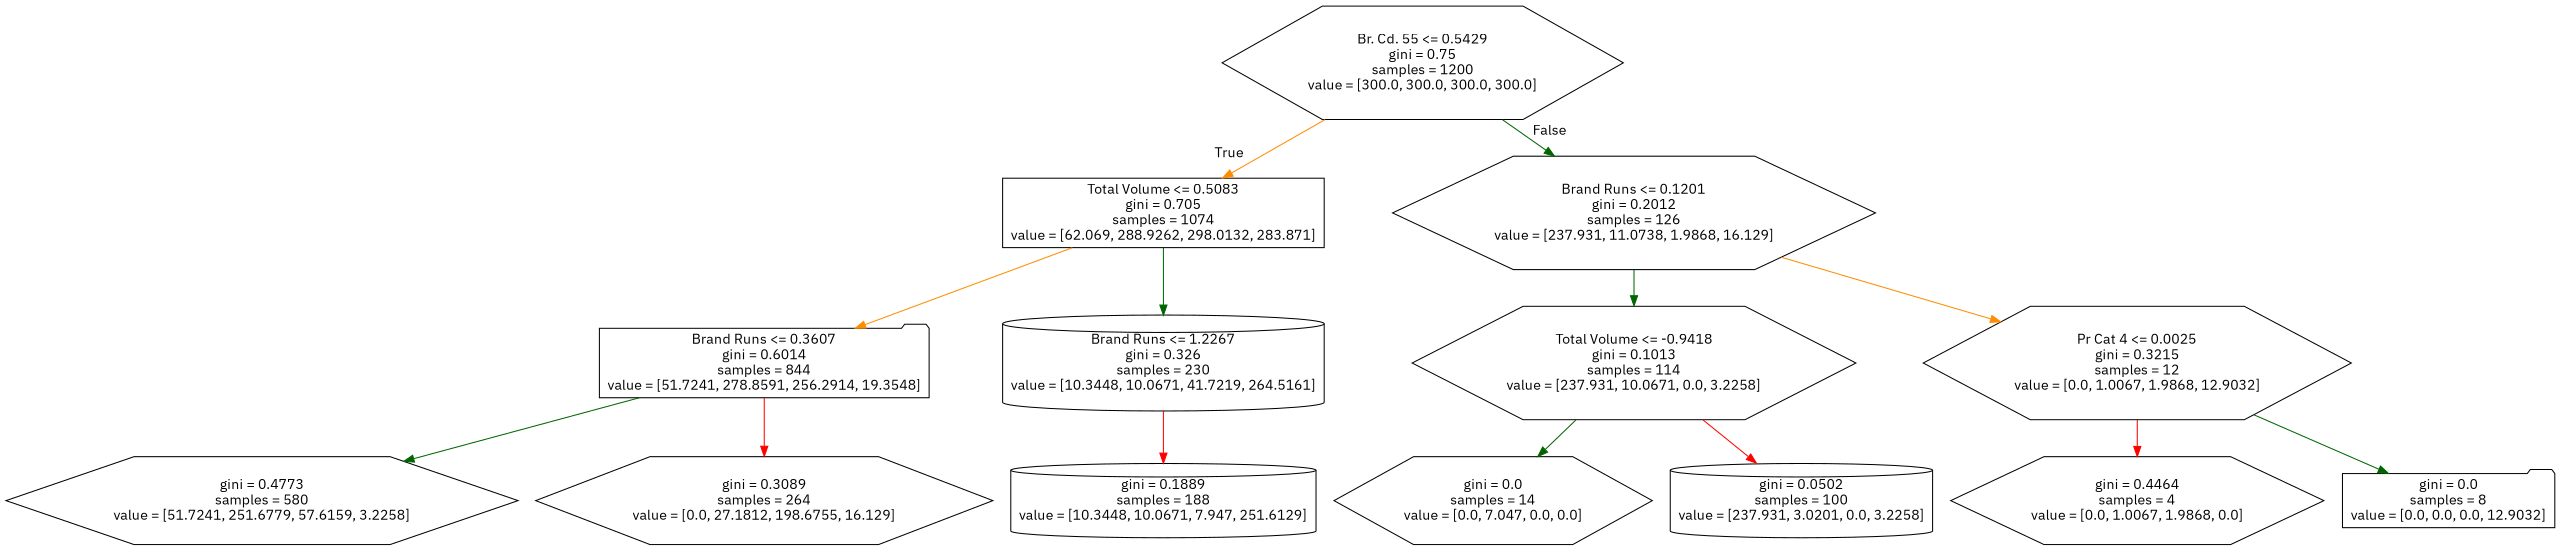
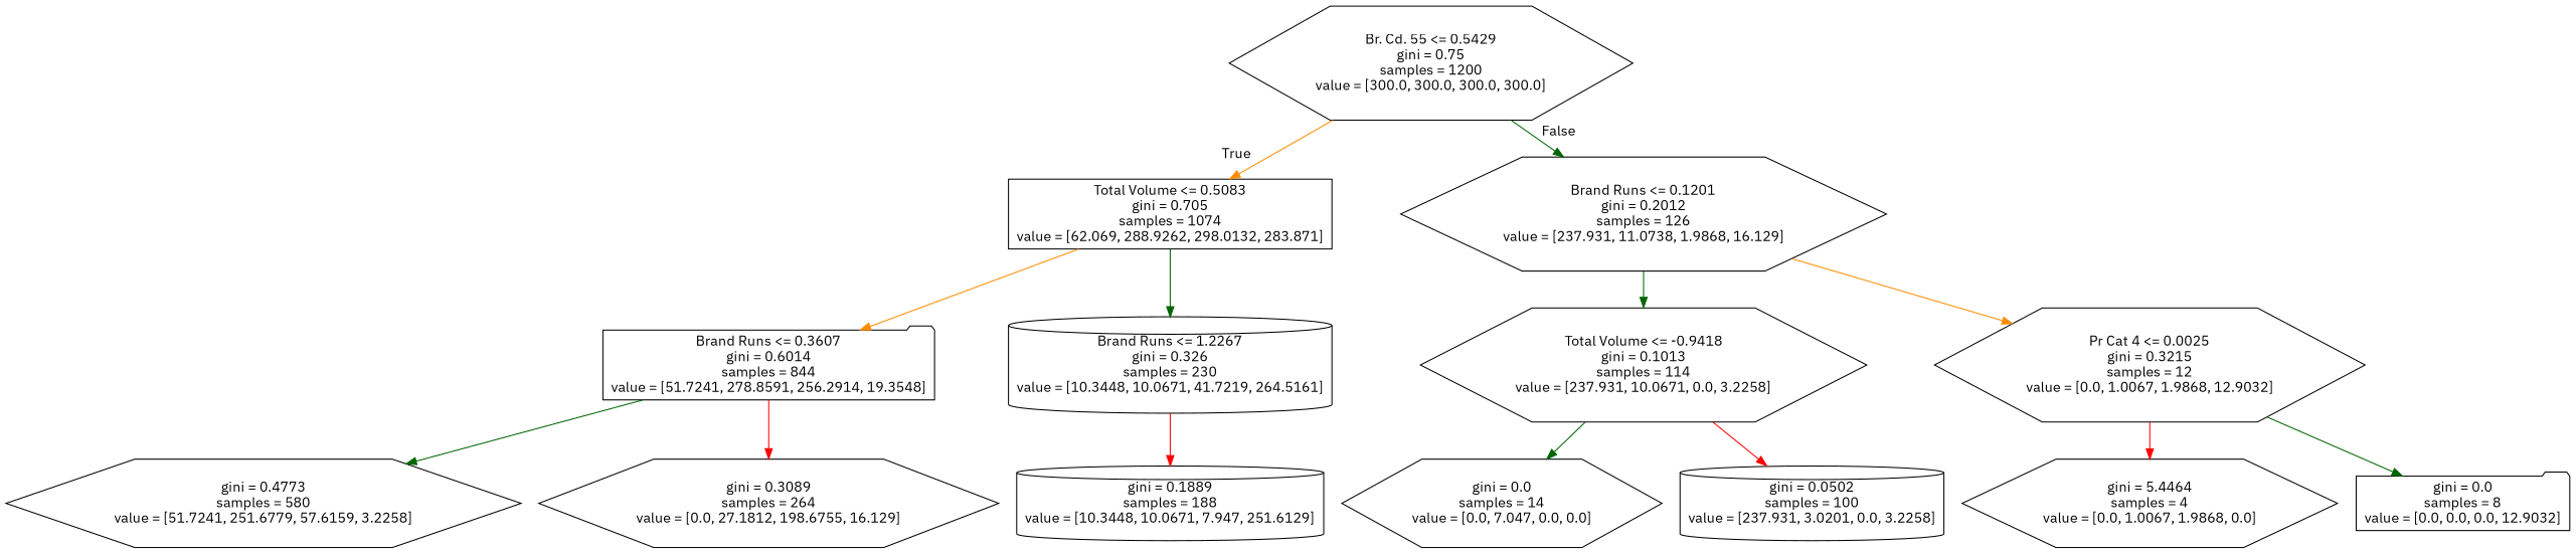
  digraph {
    fontname="IBM Plex Sans"
    node [fontname="IBM Plex Sans" shape=hexagon]
    edge [color=darkgreen fontname="IBM Plex Sans"]
    n1 [label="Br. Cd. 55 <= 0.5429\ngini = 0.75\nsamples = 1200\nvalue = [300.0, 300.0, 300.0, 300.0]"]
    n2 [label="Total Volume <= 0.5083\ngini = 0.705\nsamples = 1074\nvalue = [62.069, 288.9262, 298.0132, 283.871]" shape=box]
    n3 [label="Brand Runs <= 0.1201\ngini = 0.2012\nsamples = 126\nvalue = [237.931, 11.0738, 1.9868, 16.129]"]
    n4 [label="Brand Runs <= 0.3607\ngini = 0.6014\nsamples = 844\nvalue = [51.7241, 278.8591, 256.2914, 19.3548]" shape=folder]
    n5 [label="Brand Runs <= 1.2267\ngini = 0.326\nsamples = 230\nvalue = [10.3448, 10.0671, 41.7219, 264.5161]" shape=cylinder]
    n6 [label="Total Volume <= -0.9418\ngini = 0.1013\nsamples = 114\nvalue = [237.931, 10.0671, 0.0, 3.2258]"]
    n7 [label="Pr Cat 4 <= 0.0025\ngini = 0.3215\nsamples = 12\nvalue = [0.0, 1.0067, 1.9868, 12.9032]"]
    n8 [label="gini = 0.4773\nsamples = 580\nvalue = [51.7241, 251.6779, 57.6159, 3.2258]"]
    n9 [label="gini = 0.3089\nsamples = 264\nvalue = [0.0, 27.1812, 198.6755, 16.129]"]
    n10 [label="gini = 0.1889\nsamples = 188\nvalue = [10.3448, 10.0671, 7.947, 251.6129]" shape=cylinder]
    n11 [label="gini = 0.0\nsamples = 14\nvalue = [0.0, 7.047, 0.0, 0.0]"]
    n12 [label="gini = 0.0502\nsamples = 100\nvalue = [237.931, 3.0201, 0.0, 3.2258]" shape=cylinder]
-   n13 [label="gini = 0.4464\nsamples = 4\nvalue = [0.0, 1.0067, 1.9868, 0.0]"]
+   n13 [label="gini = 5.4464\nsamples = 4\nvalue = [0.0, 1.0067, 1.9868, 0.0]"]
    n14 [label="gini = 0.0\nsamples = 8\nvalue = [0.0, 0.0, 0.0, 12.9032]" shape=folder]
    n1 -> n2 [color=darkorange headlabel=True labelangle=45 labeldistance=2.5]
    n1 -> n3 [headlabel=False labelangle=-45 labeldistance=2.5]
    n2 -> n4 [color=darkorange]
    n2 -> n5
    n3 -> n6
    n3 -> n7 [color=darkorange]
    n4 -> n8
    n4 -> n9 [color=red]
    n5 -> n10 [color=red]
    n6 -> n11
    n6 -> n12 [color=red]
    n7 -> n13 [color=red]
    n7 -> n14
  }
